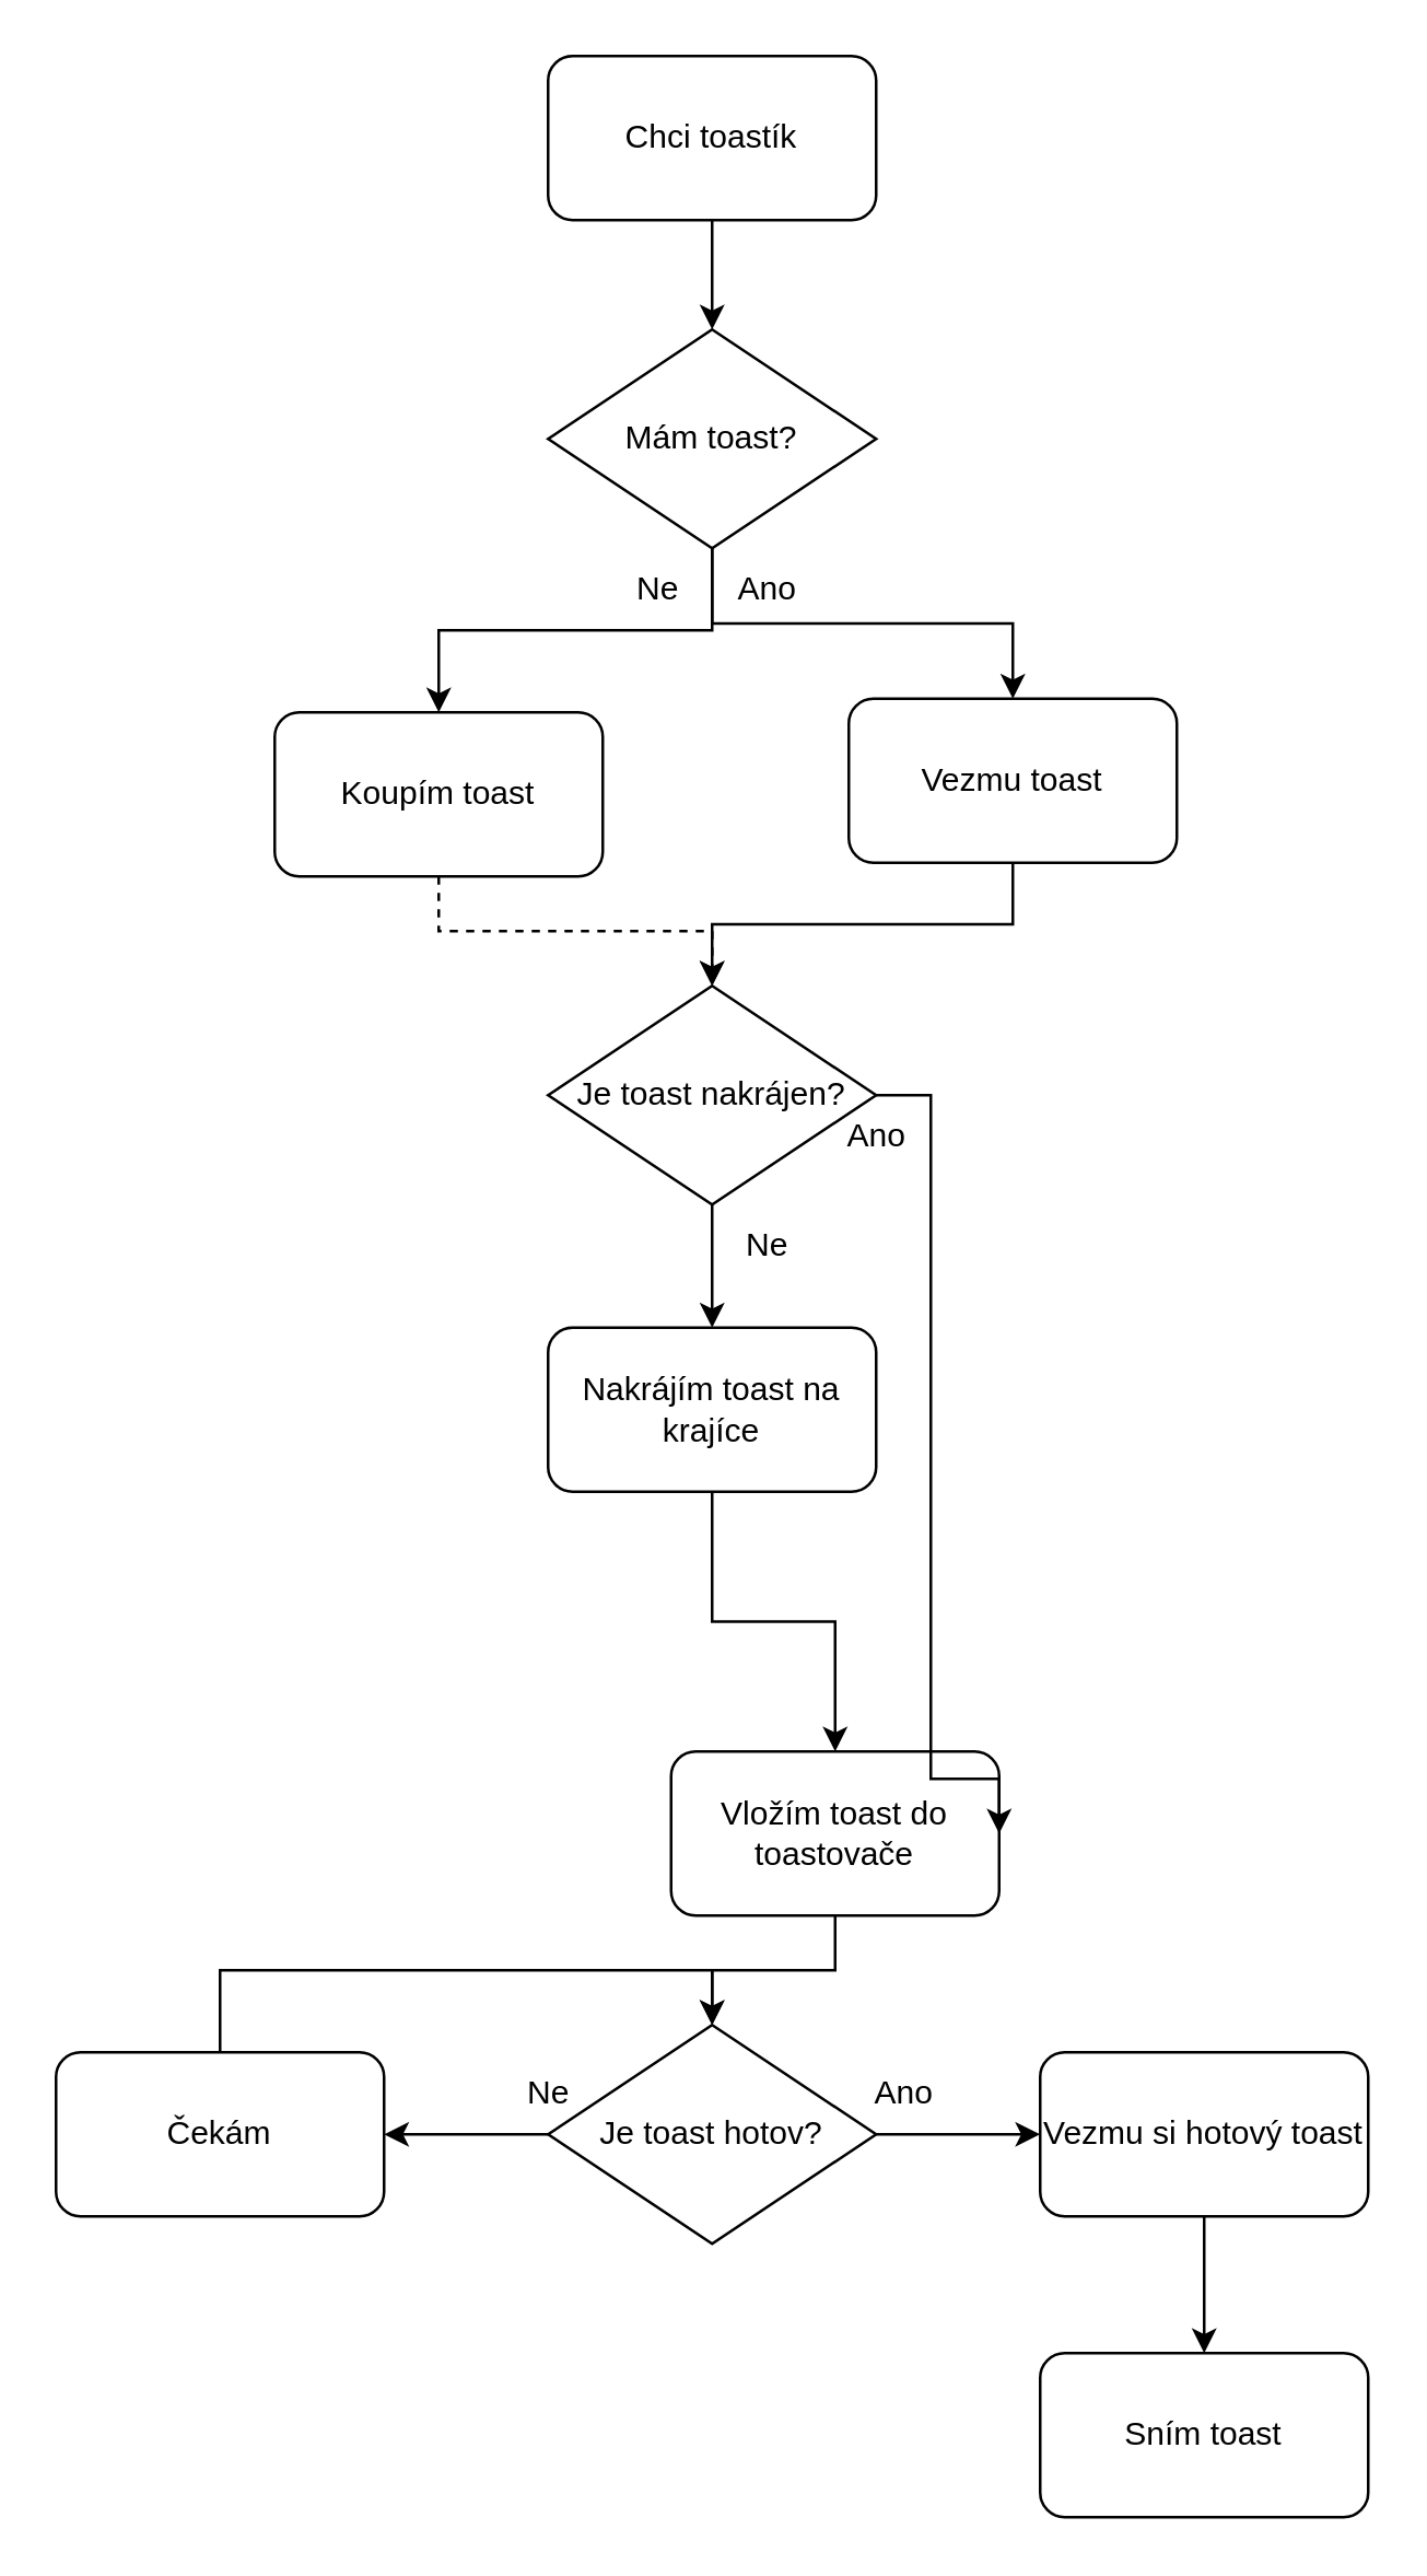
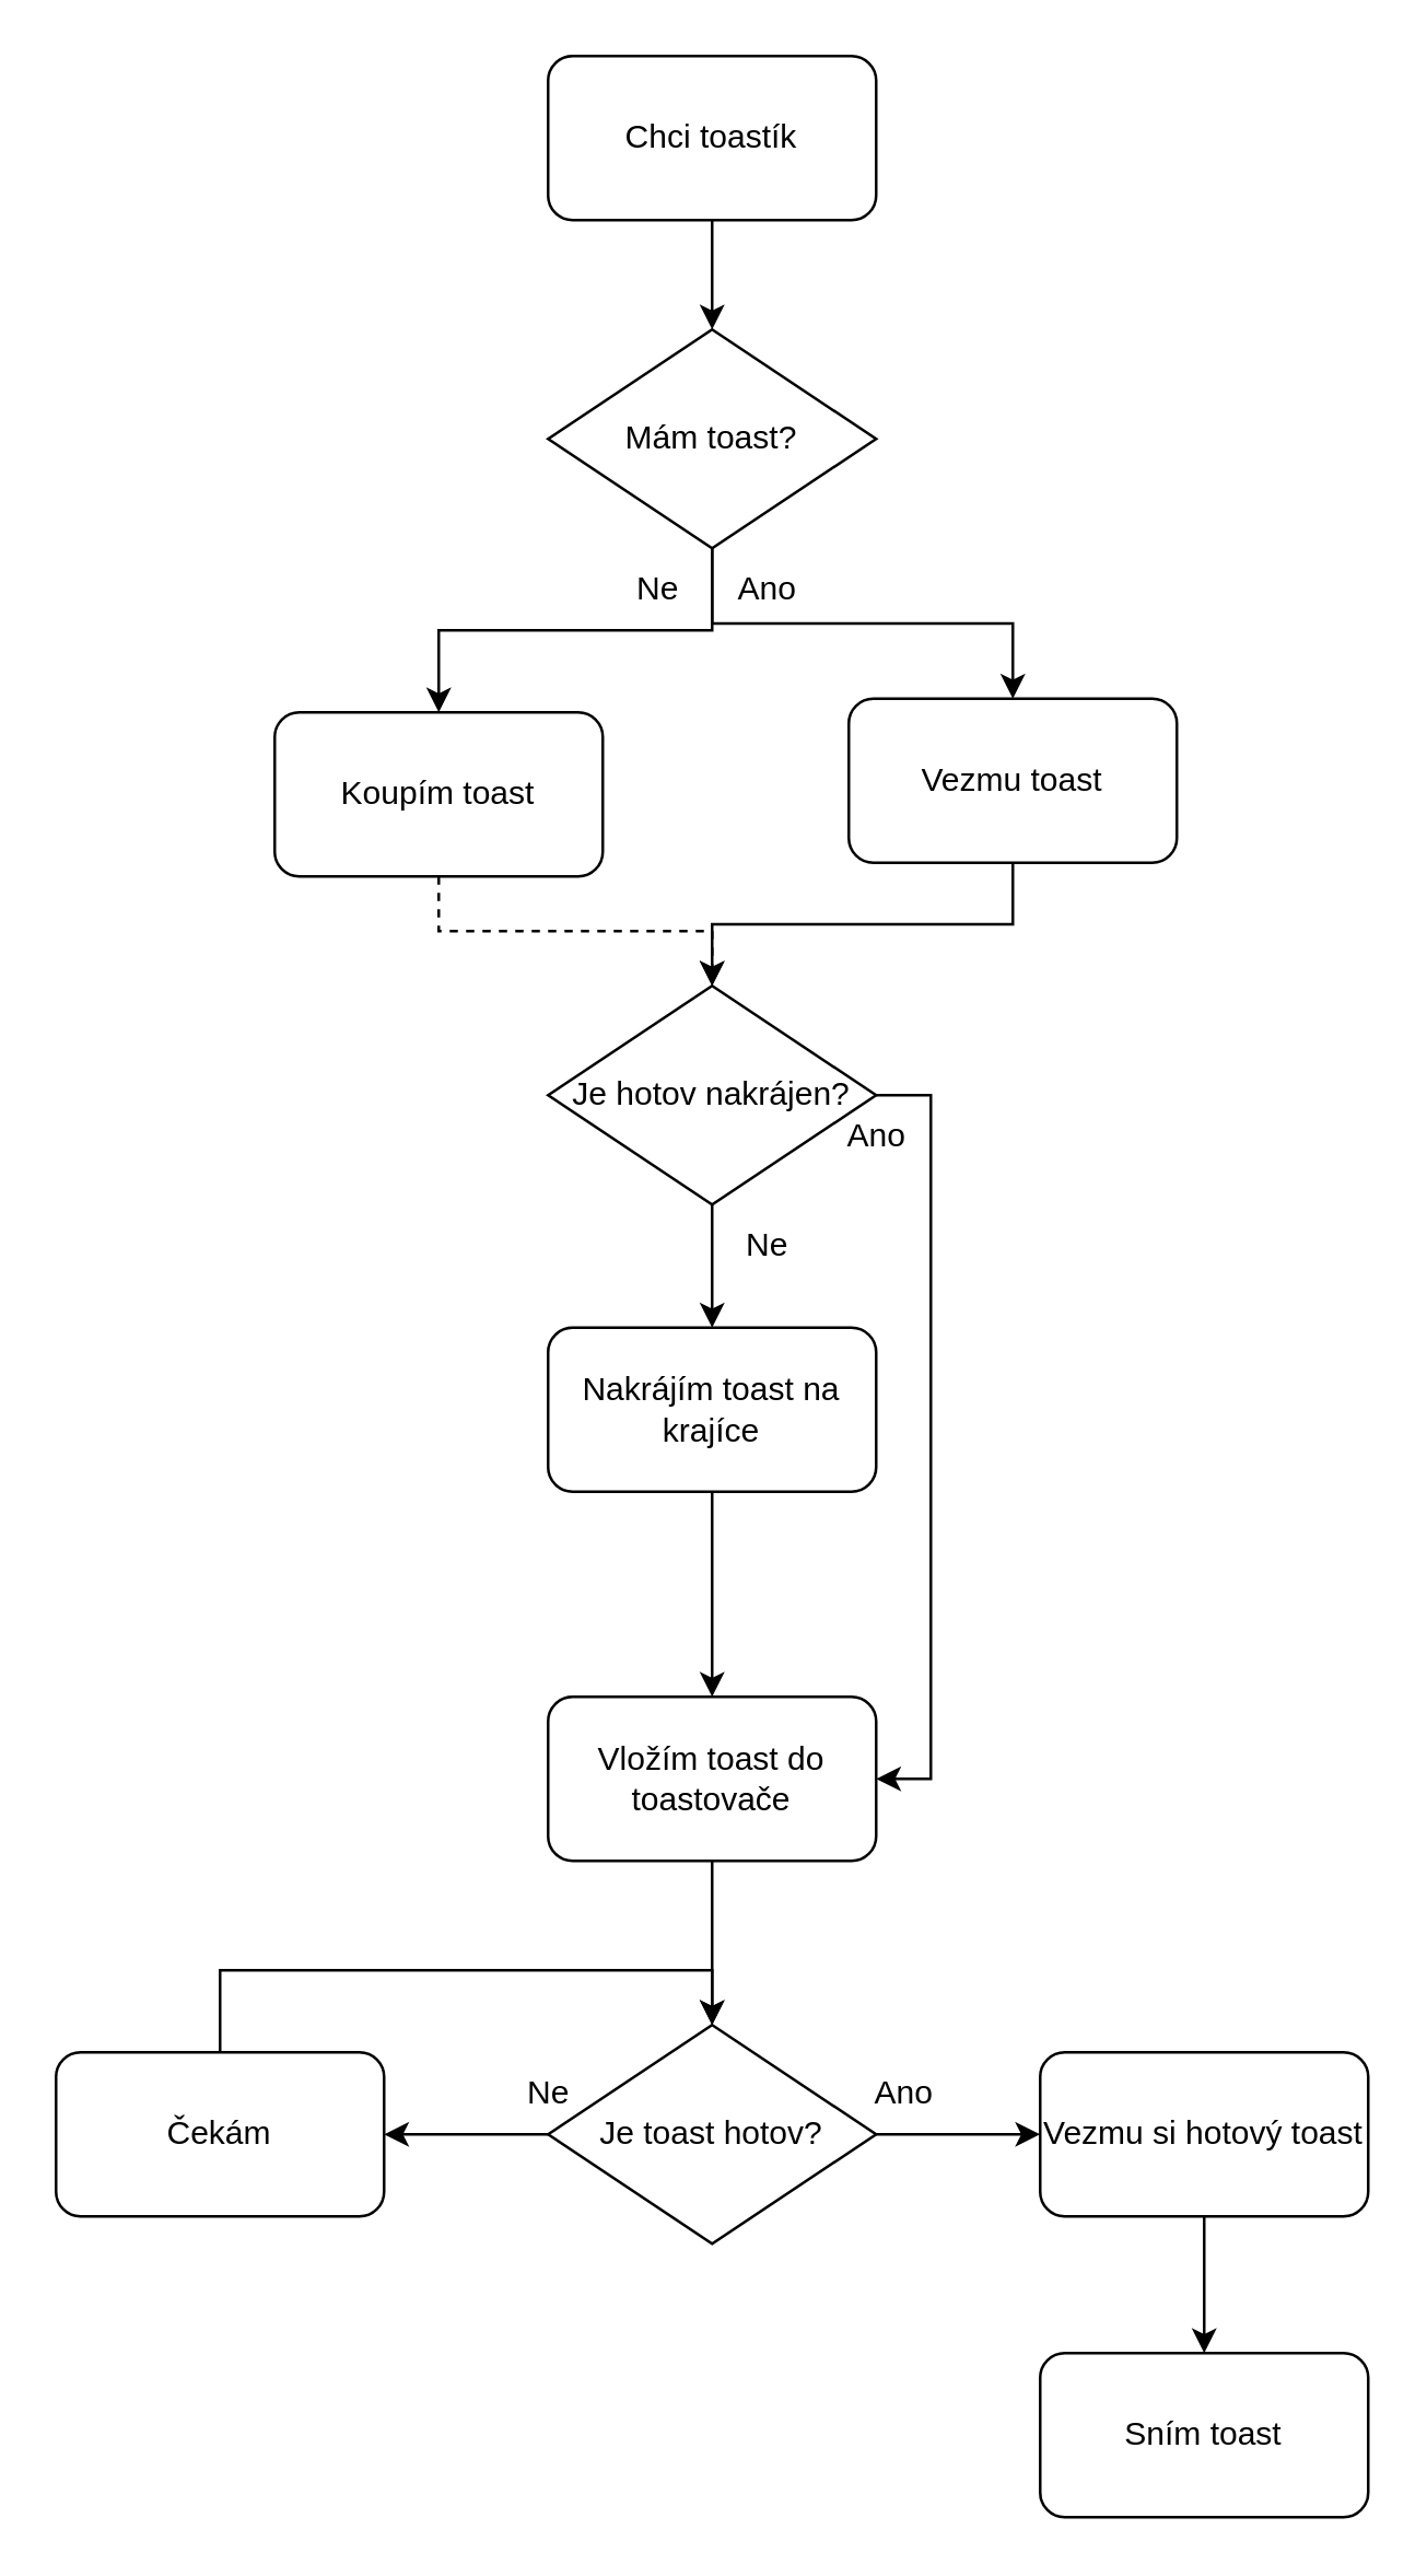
  <mxCell id="0" />
  <mxCell id="1" parent="0" />
  <mxCell id="2" style="edgeStyle=orthogonalEdgeStyle;rounded=0;orthogonalLoop=1;jettySize=auto;html=1;" edge="1" parent="1" source="3" target="6"><mxGeometry relative="1" as="geometry" /></mxCell>
  <mxCell id="3" value="Chci toastík" style="rounded=1;whiteSpace=wrap;html=1;" vertex="1" parent="1"><mxGeometry x="200" y="20" width="120" height="60" as="geometry" /></mxCell>
  <mxCell id="4" style="edgeStyle=orthogonalEdgeStyle;rounded=0;orthogonalLoop=1;jettySize=auto;html=1;" edge="1" parent="1" source="6" target="8"><mxGeometry relative="1" as="geometry" /></mxCell>
  <mxCell id="5" style="edgeStyle=orthogonalEdgeStyle;rounded=0;orthogonalLoop=1;jettySize=auto;html=1;" edge="1" parent="1" source="6" target="10"><mxGeometry relative="1" as="geometry" /></mxCell>
  <mxCell id="6" value="Mám toast?" style="rhombus;whiteSpace=wrap;html=1;" vertex="1" parent="1"><mxGeometry x="200" y="120" width="120" height="80" as="geometry" /></mxCell>
  <mxCell id="7" style="edgeStyle=orthogonalEdgeStyle;rounded=0;orthogonalLoop=1;jettySize=auto;html=1;dashed=1;" edge="1" parent="1" source="8" target="29"><mxGeometry relative="1" as="geometry" /></mxCell>
  <mxCell id="8" value="Koupím toast" style="rounded=1;whiteSpace=wrap;html=1;" vertex="1" parent="1"><mxGeometry x="100" y="260" width="120" height="60" as="geometry" /></mxCell>
  <mxCell id="9" style="edgeStyle=orthogonalEdgeStyle;rounded=0;orthogonalLoop=1;jettySize=auto;html=1;" edge="1" parent="1" source="10" target="29"><mxGeometry relative="1" as="geometry" /></mxCell>
  <mxCell id="10" value="Vezmu toast" style="rounded=1;whiteSpace=wrap;html=1;" vertex="1" parent="1"><mxGeometry x="310" y="255" width="120" height="60" as="geometry" /></mxCell>
  <mxCell id="11" value="Ano" style="text;html=1;align=center;verticalAlign=middle;resizable=0;points=[];autosize=1;strokeColor=none;fillColor=none;" vertex="1" parent="1"><mxGeometry x="260" y="200" width="40" height="30" as="geometry" /></mxCell>
  <mxCell id="12" value="Ne" style="text;html=1;align=center;verticalAlign=middle;resizable=0;points=[];autosize=1;strokeColor=none;fillColor=none;" vertex="1" parent="1"><mxGeometry x="220" y="200" width="40" height="30" as="geometry" /></mxCell>
  <mxCell id="13" style="edgeStyle=orthogonalEdgeStyle;rounded=0;orthogonalLoop=1;jettySize=auto;html=1;" edge="1" parent="1" source="14" target="17"><mxGeometry relative="1" as="geometry" /></mxCell>
- <mxCell id="14" value="Vložím toast do toastovače" style="rounded=1;whiteSpace=wrap;html=1;" vertex="1" parent="1"><mxGeometry x="245" y="640" width="120" height="60" as="geometry" /></mxCell>
+ <mxCell id="14" value="Vložím toast do toastovače" style="rounded=1;whiteSpace=wrap;html=1;" vertex="1" parent="1"><mxGeometry x="200" y="620" width="120" height="60" as="geometry" /></mxCell>
  <mxCell id="15" style="edgeStyle=orthogonalEdgeStyle;rounded=0;orthogonalLoop=1;jettySize=auto;html=1;" edge="1" parent="1" source="17" target="19"><mxGeometry relative="1" as="geometry" /></mxCell>
  <mxCell id="16" style="edgeStyle=orthogonalEdgeStyle;rounded=0;orthogonalLoop=1;jettySize=auto;html=1;" edge="1" parent="1" source="17" target="21"><mxGeometry relative="1" as="geometry" /></mxCell>
  <mxCell id="17" value="Je toast hotov?" style="rhombus;whiteSpace=wrap;html=1;" vertex="1" parent="1"><mxGeometry x="200" y="740" width="120" height="80" as="geometry" /></mxCell>
  <mxCell id="18" style="edgeStyle=orthogonalEdgeStyle;rounded=0;orthogonalLoop=1;jettySize=auto;html=1;entryX=0.5;entryY=0;entryDx=0;entryDy=0;" edge="1" parent="1" source="19" target="17"><mxGeometry relative="1" as="geometry"><Array as="points"><mxPoint x="80" y="720" /><mxPoint x="260" y="720" /></Array></mxGeometry></mxCell>
  <mxCell id="19" value="Čekám" style="rounded=1;whiteSpace=wrap;html=1;" vertex="1" parent="1"><mxGeometry y="750" width="120" height="60" as="geometry" x="20" /></mxCell>
  <mxCell id="20" style="edgeStyle=orthogonalEdgeStyle;rounded=0;orthogonalLoop=1;jettySize=auto;html=1;" edge="1" parent="1" source="21" target="26"><mxGeometry relative="1" as="geometry" /></mxCell>
  <mxCell id="21" value="Vezmu si hotový toast" style="rounded=1;whiteSpace=wrap;html=1;" vertex="1" parent="1"><mxGeometry x="380" y="750" width="120" height="60" as="geometry" /></mxCell>
  <mxCell id="22" style="edgeStyle=orthogonalEdgeStyle;rounded=0;orthogonalLoop=1;jettySize=auto;html=1;" edge="1" parent="1" source="23" target="14"><mxGeometry relative="1" as="geometry" /></mxCell>
  <mxCell id="23" value="Nakrájím toast na krajíce" style="rounded=1;whiteSpace=wrap;html=1;" vertex="1" parent="1"><mxGeometry x="200" y="485" width="120" height="60" as="geometry" /></mxCell>
  <mxCell id="24" value="Ano" style="text;html=1;align=center;verticalAlign=middle;resizable=0;points=[];autosize=1;strokeColor=none;fillColor=none;" vertex="1" parent="1"><mxGeometry x="310" y="750" width="40" height="30" as="geometry" /></mxCell>
  <mxCell id="25" value="Ne" style="text;html=1;align=center;verticalAlign=middle;resizable=0;points=[];autosize=1;strokeColor=none;fillColor=none;" vertex="1" parent="1"><mxGeometry x="180" y="750" width="40" height="30" as="geometry" /></mxCell>
  <mxCell id="26" value="Sním toast" style="rounded=1;whiteSpace=wrap;html=1;" vertex="1" parent="1"><mxGeometry x="380" y="860" width="120" height="60" as="geometry" /></mxCell>
  <mxCell id="27" style="edgeStyle=orthogonalEdgeStyle;rounded=0;orthogonalLoop=1;jettySize=auto;html=1;" edge="1" parent="1" source="29" target="23"><mxGeometry relative="1" as="geometry" /></mxCell>
  <mxCell id="28" style="edgeStyle=orthogonalEdgeStyle;rounded=0;orthogonalLoop=1;jettySize=auto;html=1;entryX=1;entryY=0.5;entryDx=0;entryDy=0;" edge="1" parent="1" source="29" target="14"><mxGeometry relative="1" as="geometry"><Array as="points"><mxPoint x="340" y="400" /><mxPoint x="340" y="650" /></Array></mxGeometry></mxCell>
- <mxCell id="29" value="Je toast nakrájen?" style="rhombus;whiteSpace=wrap;html=1;" vertex="1" parent="1"><mxGeometry x="200" y="360" width="120" height="80" as="geometry" /></mxCell>
+ <mxCell id="29" value="Je hotov nakrájen?" style="rhombus;whiteSpace=wrap;html=1;" vertex="1" parent="1"><mxGeometry x="200" y="360" width="120" height="80" as="geometry" /></mxCell>
  <mxCell id="30" value="Ano" style="text;html=1;align=center;verticalAlign=middle;resizable=0;points=[];autosize=1;strokeColor=none;fillColor=none;" vertex="1" parent="1"><mxGeometry x="300" y="400" width="40" height="30" as="geometry" /></mxCell>
  <mxCell id="31" value="Ne" style="text;html=1;align=center;verticalAlign=middle;resizable=0;points=[];autosize=1;strokeColor=none;fillColor=none;" vertex="1" parent="1"><mxGeometry x="260" y="440" width="40" height="30" as="geometry" /></mxCell>
